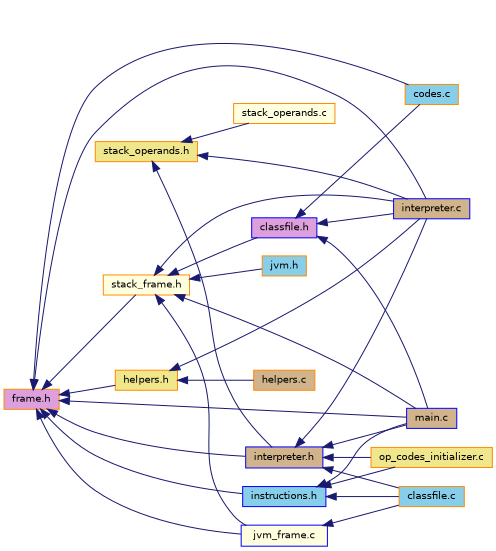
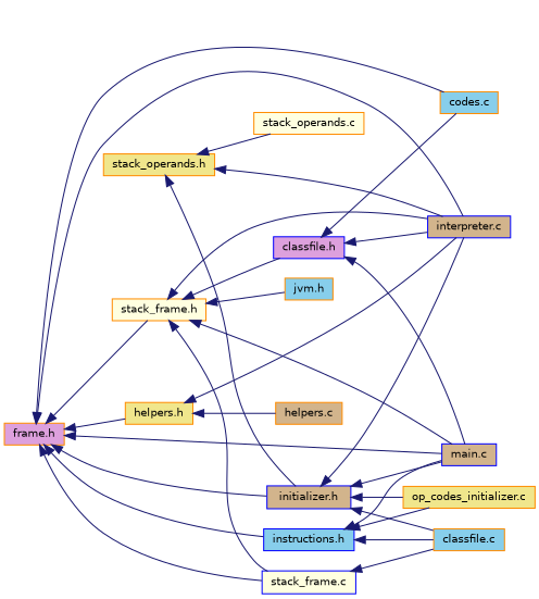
  digraph {
    rankdir=LR
    node [color=darkorange fillcolor=tan fontname=Helvetica fontsize=10 shape=record style=filled]
    edge [color=midnightblue dir=back fontname=Helvetica fontsize=10 labelfontname=Helvetica labelfontsize=10 style=solid]
    n1 [fillcolor=khaki fontcolor=black height=0.2 label="stack_operands.h" width=0.4]
    n2 [color=blue height=0.2 label="interpreter.c" width=0.4]
-   n3 [color=blue height=0.2 label="interpreter.h" width=0.4]
+   n3 [color=blue height=0.2 label="initializer.h" width=0.4]
    n4 [fillcolor=lightyellow height=0.2 label="stack_operands.c" width=0.4]
    n5 [fillcolor=plum height=0.2 label="frame.h" width=0.4]
    n6 [fillcolor=lightyellow height=0.2 label="stack_frame.h" width=0.4]
    n7 [fillcolor=skyblue height=0.2 label="codes.c" width=0.4]
    n8 [color=blue height=0.2 label="main.c" width=0.4]
-   n9 [color=blue fillcolor=lightyellow height=0.2 label="jvm_frame.c" width=0.4]
+   n9 [color=blue fillcolor=lightyellow height=0.2 label="stack_frame.c" width=0.4]
    n10 [color=blue fillcolor=skyblue height=0.2 label="instructions.h" width=0.4]
    n11 [fillcolor=khaki height=0.2 label="helpers.h" width=0.4]
    n12 [fillcolor=skyblue height=0.2 label="classfile.c" width=0.4]
    n13 [fillcolor=khaki height=0.2 label="op_codes_initializer.c" width=0.4]
    n14 [color=blue fillcolor=plum height=0.2 label="classfile.h" width=0.4]
    n15 [fillcolor=skyblue height=0.2 label="jvm.h" width=0.4]
    n16 [height=0.2 label="helpers.c" width=0.4]
    n1 -> n2
    n1 -> n3
    n1 -> n4
    n3 -> n2
    n3 -> n8
    n3 -> n12
    n3 -> n13
    n5 -> n2
    n5 -> n3
    n5 -> n6
    n5 -> n7
    n5 -> n8
    n5 -> n9
    n5 -> n10
    n5 -> n11
    n6 -> n2
    n6 -> n8
    n6 -> n9
    n6 -> n14
    n6 -> n15
    n9 -> n12
    n10 -> n8
    n10 -> n12
    n10 -> n13
    n11 -> n2
    n11 -> n16
    n14 -> n2
    n14 -> n7
    n14 -> n8
  }
